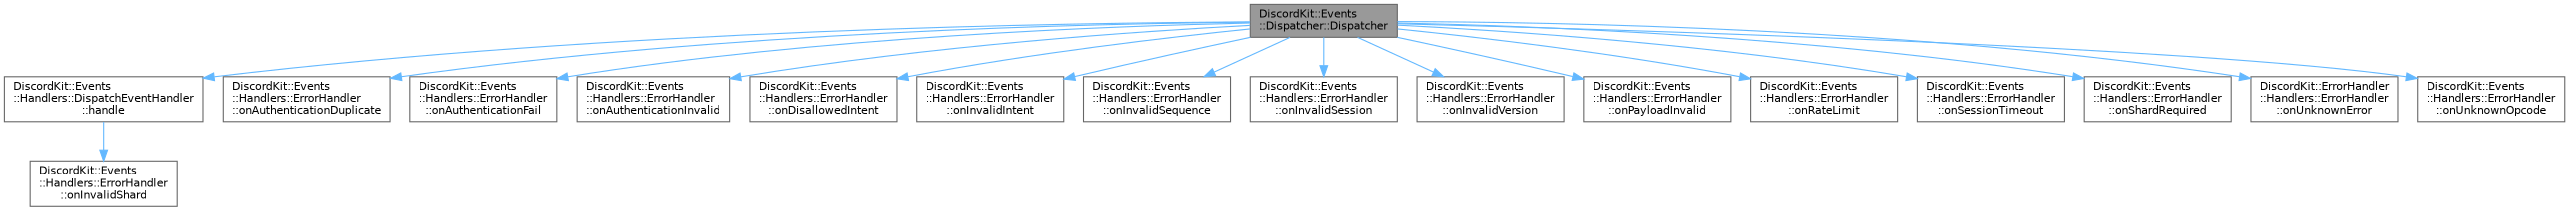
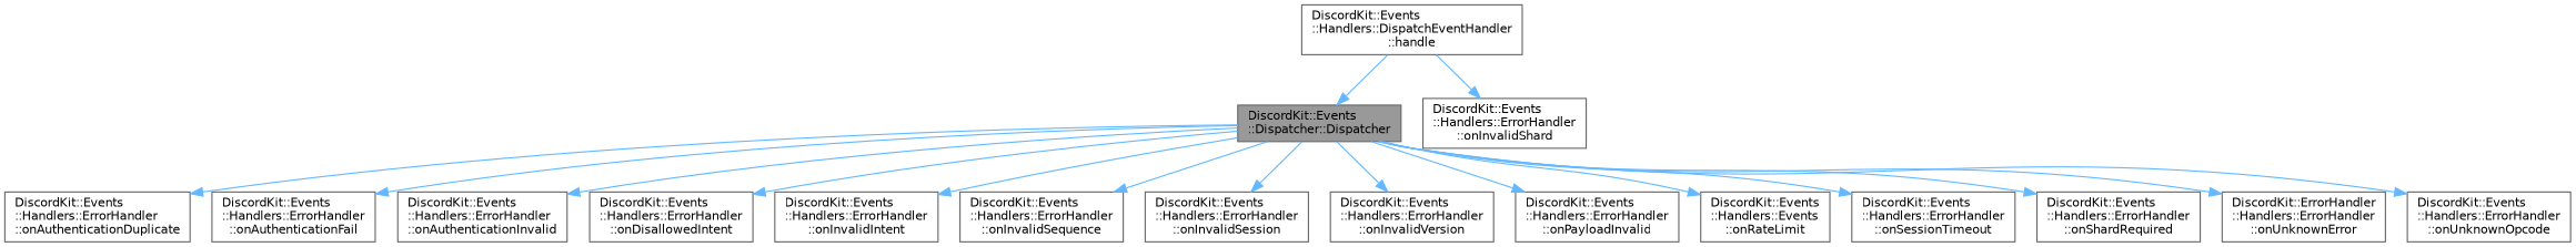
  digraph {
    rankdir=TB
    node [color=grey40 fillcolor=white fontname=Helvetica fontsize=10 shape=box style=filled]
    edge [color=steelblue1 fontname=Helvetica fontsize=10 labelfontname=Helvetica labelfontsize=10 style=solid]
    n1 [color=gray40 fillcolor=grey60 fontcolor=black height=0.2 label="DiscordKit::Events\l::Dispatcher::Dispatcher" width=0.4]
    n2 [height=0.2 label="DiscordKit::Events\l::Handlers::DispatchEventHandler\l::handle" width=0.4]
    n3 [height=0.2 label="DiscordKit::Events\l::Handlers::ErrorHandler\l::onAuthenticationDuplicate" width=0.4]
    n4 [height=0.2 label="DiscordKit::Events\l::Handlers::ErrorHandler\l::onAuthenticationFail" width=0.4]
    n5 [height=0.2 label="DiscordKit::Events\l::Handlers::ErrorHandler\l::onAuthenticationInvalid" width=0.4]
    n6 [height=0.2 label="DiscordKit::Events\l::Handlers::ErrorHandler\l::onDisallowedIntent" width=0.4]
    n7 [height=0.2 label="DiscordKit::Events\l::Handlers::ErrorHandler\l::onInvalidIntent" width=0.4]
    n8 [height=0.2 label="DiscordKit::Events\l::Handlers::ErrorHandler\l::onInvalidSequence" width=0.4]
    n9 [height=0.2 label="DiscordKit::Events\l::Handlers::ErrorHandler\l::onInvalidSession" width=0.4]
    n10 [height=0.2 label="DiscordKit::Events\l::Handlers::ErrorHandler\l::onInvalidVersion" width=0.4]
    n11 [height=0.2 label="DiscordKit::Events\l::Handlers::ErrorHandler\l::onPayloadInvalid" width=0.4]
-   n12 [height=0.2 label="DiscordKit::Events\l::Handlers::ErrorHandler\l::onRateLimit" width=0.4]
+   n12 [height=0.2 label="DiscordKit::Events\l::Handlers::Events\l::onRateLimit" width=0.4]
    n13 [height=0.2 label="DiscordKit::Events\l::Handlers::ErrorHandler\l::onSessionTimeout" width=0.4]
    n14 [height=0.2 label="DiscordKit::Events\l::Handlers::ErrorHandler\l::onShardRequired" width=0.4]
    n15 [height=0.2 label="DiscordKit::ErrorHandler\l::Handlers::ErrorHandler\l::onUnknownError" width=0.4]
    n16 [height=0.2 label="DiscordKit::Events\l::Handlers::ErrorHandler\l::onUnknownOpcode" width=0.4]
    n17 [height=0.2 label="DiscordKit::Events\l::Handlers::ErrorHandler\l::onInvalidShard" width=0.4]
-   n1 -> n2
+   n2 -> n1
    n1 -> n3
    n1 -> n4
    n1 -> n5
    n1 -> n6
    n1 -> n7
    n1 -> n8
    n1 -> n9
    n1 -> n10
    n1 -> n11
    n1 -> n12
    n1 -> n13
    n1 -> n14
    n1 -> n15
    n1 -> n16
    n2 -> n17
  }
